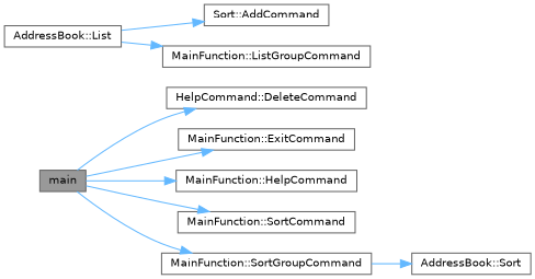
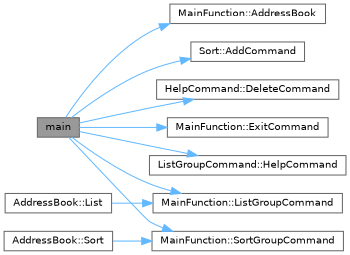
  digraph {
    rankdir=LR
    node [color=grey40 fillcolor=white fontname=Helvetica fontsize=10 shape=box style=filled]
    edge [color=steelblue1 fontname=Helvetica fontsize=10 labelfontname=Helvetica labelfontsize=10 style=solid]
    n1 [color=gray40 fillcolor=grey60 fontcolor=black height=0.2 label=main width=0.4]
    n2 [height=0.2 label="Sort::AddCommand" width=0.4]
    n3 [height=0.2 label="HelpCommand::DeleteCommand" width=0.4]
    n4 [height=0.2 label="MainFunction::ExitCommand" width=0.4]
-   n5 [height=0.2 label="MainFunction::HelpCommand" width=0.4]
+   n5 [height=0.2 label="ListGroupCommand::HelpCommand" width=0.4]
    n6 [height=0.2 label="MainFunction::ListGroupCommand" width=0.4]
-   n7 [height=0.2 label="MainFunction::SortCommand" width=0.4]
+   n7 [height=0.2 label="MainFunction::AddressBook" width=0.4]
    n8 [height=0.2 label="MainFunction::SortGroupCommand" width=0.4]
    n9 [height=0.2 label="AddressBook::Sort" width=0.4]
    n10 [height=0.2 label="AddressBook::List" width=0.4]
-   n10 -> n2
+   n1 -> n2
    n1 -> n3
    n1 -> n4
    n1 -> n5
+   n1 -> n6
    n1 -> n7
    n1 -> n8
-   n8 -> n9
+   n9 -> n8
    n10 -> n6
  }
